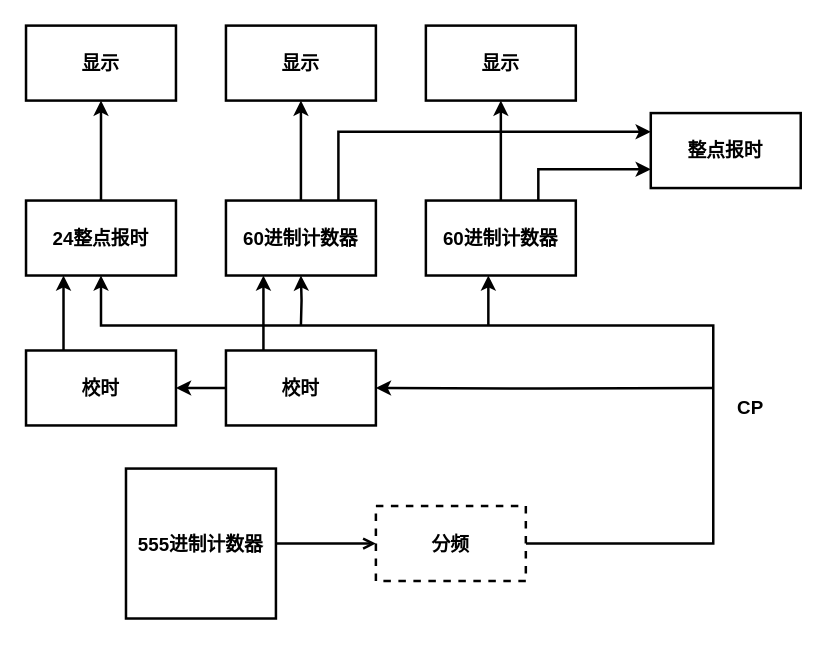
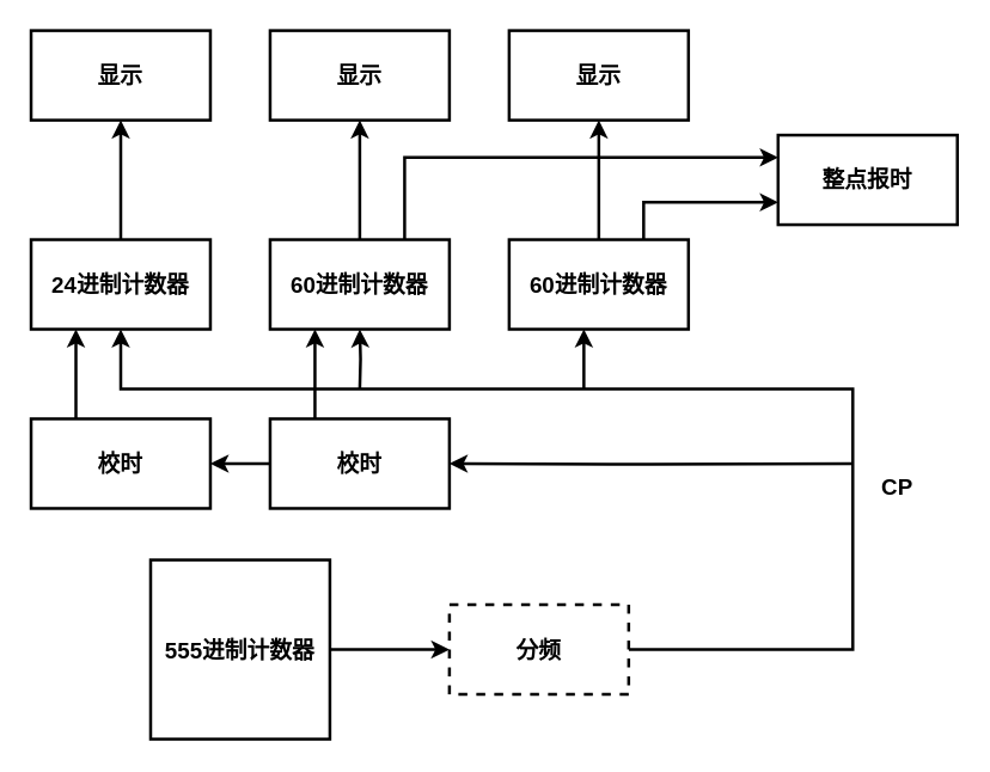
  <mxCell id="0" />
  <mxCell id="1" parent="0" />
  <mxCell id="2" value="" style="edgeStyle=orthogonalEdgeStyle;rounded=0;orthogonalLoop=1;jettySize=auto;html=1;strokeWidth=2;fontStyle=1;fontSize=15;" edge="1" parent="1" source="3" target="11"><mxGeometry relative="1" as="geometry" /></mxCell>
- <mxCell id="3" value="24整点报时" style="rounded=0;whiteSpace=wrap;html=1;strokeWidth=2;fontStyle=1;fontSize=15;" vertex="1" parent="1"><mxGeometry x="20" y="160" width="120" height="60" as="geometry" /></mxCell>
+ <mxCell id="3" value="24进制计数器" style="rounded=0;whiteSpace=wrap;html=1;strokeWidth=2;fontStyle=1;fontSize=15;" vertex="1" parent="1"><mxGeometry x="20" y="160" width="120" height="60" as="geometry" /></mxCell>
  <mxCell id="4" value="" style="edgeStyle=orthogonalEdgeStyle;rounded=0;orthogonalLoop=1;jettySize=auto;html=1;strokeWidth=2;fontStyle=1;fontSize=15;" edge="1" parent="1" source="6" target="12"><mxGeometry relative="1" as="geometry" /></mxCell>
  <mxCell id="5" style="edgeStyle=orthogonalEdgeStyle;rounded=0;orthogonalLoop=1;jettySize=auto;html=1;exitX=0.75;exitY=0;exitDx=0;exitDy=0;entryX=0;entryY=0.25;entryDx=0;entryDy=0;strokeWidth=2;fontStyle=1;fontSize=15;" edge="1" parent="1" source="6" target="10"><mxGeometry relative="1" as="geometry" /></mxCell>
  <mxCell id="6" value="&lt;span style=&quot;font-size: 15px;&quot;&gt;60进制计数器&lt;/span&gt;" style="rounded=0;whiteSpace=wrap;html=1;strokeWidth=2;fontStyle=1;fontSize=15;" vertex="1" parent="1"><mxGeometry x="180" y="160" width="120" height="60" as="geometry" /></mxCell>
  <mxCell id="7" value="" style="edgeStyle=orthogonalEdgeStyle;rounded=0;orthogonalLoop=1;jettySize=auto;html=1;strokeWidth=2;fontStyle=1;fontSize=15;" edge="1" parent="1" source="9" target="13"><mxGeometry relative="1" as="geometry" /></mxCell>
  <mxCell id="8" style="edgeStyle=orthogonalEdgeStyle;rounded=0;orthogonalLoop=1;jettySize=auto;html=1;exitX=0.75;exitY=0;exitDx=0;exitDy=0;entryX=0;entryY=0.75;entryDx=0;entryDy=0;strokeWidth=2;fontStyle=1;fontSize=15;" edge="1" parent="1" source="9" target="10"><mxGeometry relative="1" as="geometry" /></mxCell>
  <mxCell id="9" value="&lt;span style=&quot;font-size: 15px;&quot;&gt;60进制计数器&lt;/span&gt;" style="rounded=0;whiteSpace=wrap;html=1;strokeWidth=2;fontStyle=1;fontSize=15;" vertex="1" parent="1"><mxGeometry x="340" y="160" width="120" height="60" as="geometry" /></mxCell>
  <mxCell id="10" value="整点报时" style="rounded=0;whiteSpace=wrap;html=1;strokeWidth=2;fontStyle=1;fontSize=15;" vertex="1" parent="1"><mxGeometry x="520" y="90" width="120" height="60" as="geometry" /></mxCell>
  <mxCell id="11" value="显示" style="rounded=0;whiteSpace=wrap;html=1;strokeWidth=2;fontStyle=1;fontSize=15;" vertex="1" parent="1"><mxGeometry x="20" y="20" width="120" height="60" as="geometry" /></mxCell>
  <mxCell id="12" value="显示" style="rounded=0;whiteSpace=wrap;html=1;strokeWidth=2;fontStyle=1;fontSize=15;" vertex="1" parent="1"><mxGeometry x="180" y="20" width="120" height="60" as="geometry" /></mxCell>
  <mxCell id="13" value="显示" style="rounded=0;whiteSpace=wrap;html=1;strokeWidth=2;fontStyle=1;fontSize=15;" vertex="1" parent="1"><mxGeometry x="340" y="20" width="120" height="60" as="geometry" /></mxCell>
  <mxCell id="14" style="edgeStyle=orthogonalEdgeStyle;rounded=0;orthogonalLoop=1;jettySize=auto;html=1;exitX=1;exitY=0.5;exitDx=0;exitDy=0;strokeWidth=2;fontStyle=1;fontSize=15;" edge="1" parent="1" source="15"><mxGeometry relative="1" as="geometry"><mxPoint x="80" y="220" as="targetPoint" /><Array as="points"><mxPoint x="570" y="435" /><mxPoint x="570" y="260" /><mxPoint x="80" y="260" /></Array></mxGeometry></mxCell>
  <mxCell id="15" value="分频" style="rounded=0;whiteSpace=wrap;html=1;strokeWidth=2;fontStyle=1;fontSize=15;dashed=1;" vertex="1" parent="1"><mxGeometry x="300" y="404.5" width="120" height="60" as="geometry" /></mxCell>
  <mxCell id="16" style="edgeStyle=orthogonalEdgeStyle;rounded=0;orthogonalLoop=1;jettySize=auto;html=1;exitX=0.25;exitY=0;exitDx=0;exitDy=0;entryX=0.25;entryY=1;entryDx=0;entryDy=0;strokeWidth=2;fontStyle=1;fontSize=15;" edge="1" parent="1" source="17" target="3"><mxGeometry relative="1" as="geometry" /></mxCell>
  <mxCell id="17" value="校时" style="rounded=0;whiteSpace=wrap;html=1;strokeWidth=2;fontStyle=1;fontSize=15;" vertex="1" parent="1"><mxGeometry x="20" y="280" width="120" height="60" as="geometry" /></mxCell>
- <mxCell id="18" value="" style="edgeStyle=orthogonalEdgeStyle;rounded=0;orthogonalLoop=1;jettySize=auto;html=1;strokeWidth=2;fontStyle=1;fontSize=15;endArrow=open;" edge="1" parent="1" source="19" target="15"><mxGeometry relative="1" as="geometry" /></mxCell>
+ <mxCell id="18" value="" style="edgeStyle=orthogonalEdgeStyle;rounded=0;orthogonalLoop=1;jettySize=auto;html=1;strokeWidth=2;fontStyle=1;fontSize=15;" edge="1" parent="1" source="19" target="15"><mxGeometry relative="1" as="geometry" /></mxCell>
  <mxCell id="19" value="555进制计数器" style="whiteSpace=wrap;html=1;aspect=fixed;strokeWidth=2;fontStyle=1;fontSize=15;" vertex="1" parent="1"><mxGeometry x="100" y="374.5" width="120" height="120" as="geometry" /></mxCell>
  <mxCell id="20" value="" style="edgeStyle=orthogonalEdgeStyle;rounded=0;orthogonalLoop=1;jettySize=auto;html=1;strokeWidth=2;fontStyle=1;fontSize=15;" edge="1" parent="1" source="22" target="17"><mxGeometry relative="1" as="geometry" /></mxCell>
  <mxCell id="21" style="edgeStyle=orthogonalEdgeStyle;rounded=0;orthogonalLoop=1;jettySize=auto;html=1;exitX=0.25;exitY=0;exitDx=0;exitDy=0;entryX=0.25;entryY=1;entryDx=0;entryDy=0;strokeWidth=2;fontStyle=1;fontSize=15;" edge="1" parent="1" source="22" target="6"><mxGeometry relative="1" as="geometry" /></mxCell>
  <mxCell id="22" value="校时" style="rounded=0;whiteSpace=wrap;html=1;strokeWidth=2;fontStyle=1;fontSize=15;" vertex="1" parent="1"><mxGeometry x="180" y="280" width="120" height="60" as="geometry" /></mxCell>
  <mxCell id="23" value="" style="endArrow=classic;html=1;rounded=0;edgeStyle=orthogonalEdgeStyle;entryX=0.5;entryY=1;entryDx=0;entryDy=0;strokeWidth=2;fontStyle=1;fontSize=15;" edge="1" parent="1" target="6"><mxGeometry relative="1" as="geometry"><mxPoint x="240" y="260" as="sourcePoint" /><mxPoint x="290" y="300" as="targetPoint" /></mxGeometry></mxCell>
  <mxCell id="24" value="" style="endArrow=classic;html=1;rounded=0;edgeStyle=orthogonalEdgeStyle;entryX=0.5;entryY=1;entryDx=0;entryDy=0;strokeWidth=2;fontStyle=1;fontSize=15;" edge="1" parent="1"><mxGeometry relative="1" as="geometry"><mxPoint x="390" y="260" as="sourcePoint" /><mxPoint x="390" y="220" as="targetPoint" /></mxGeometry></mxCell>
  <mxCell id="25" value="" style="endArrow=classic;html=1;rounded=0;edgeStyle=orthogonalEdgeStyle;entryX=1;entryY=0.5;entryDx=0;entryDy=0;strokeWidth=2;fontStyle=1;fontSize=15;" edge="1" parent="1" target="22"><mxGeometry relative="1" as="geometry"><mxPoint x="570" y="310" as="sourcePoint" /><mxPoint x="540" y="400" as="targetPoint" /></mxGeometry></mxCell>
  <mxCell id="26" value="CP" style="text;html=1;strokeColor=none;fillColor=none;align=center;verticalAlign=middle;whiteSpace=wrap;rounded=0;strokeWidth=2;fontStyle=1;fontSize=15;" vertex="1" parent="1"><mxGeometry x="570" y="310" width="60" height="30" as="geometry" /></mxCell>
